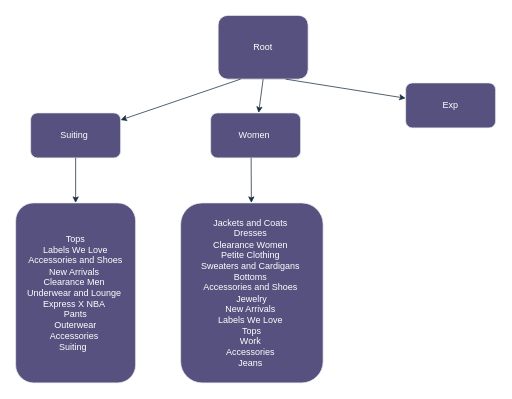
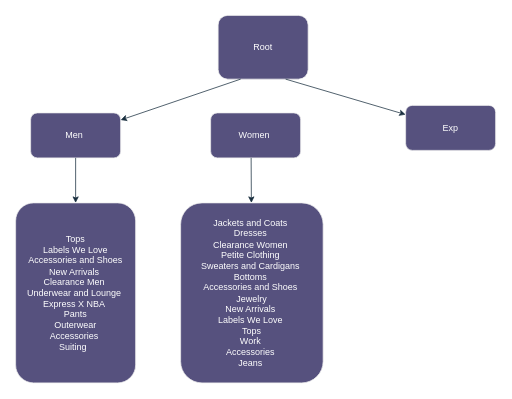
  <mxCell id="0" />
  <mxCell id="1" parent="0" />
  <mxCell id="2" value="Root" style="rounded=1;whiteSpace=wrap;html=1;labelBackgroundColor=none;fillColor=#56517E;strokeColor=#EEEEEE;fontColor=#FFFFFF;" vertex="1" parent="1"><mxGeometry x="290" y="20" width="120" height="85" as="geometry" /></mxCell>
  <mxCell id="3" value="" style="endArrow=classic;html=1;rounded=0;exitX=0.25;exitY=1;exitDx=0;exitDy=0;labelBackgroundColor=none;fontColor=default;strokeColor=#182E3E;" edge="1" parent="1" source="2" target="8"><mxGeometry width="50" height="50" relative="1" as="geometry"><mxPoint x="320" y="230" as="sourcePoint" /><mxPoint x="190" y="140" as="targetPoint" /></mxGeometry></mxCell>
- <mxCell id="4" value="" style="endArrow=classic;html=1;rounded=0;exitX=0.5;exitY=1;exitDx=0;exitDy=0;labelBackgroundColor=none;fontColor=default;strokeColor=#182E3E;" edge="1" parent="1" source="2" target="6"><mxGeometry width="50" height="50" relative="1" as="geometry"><mxPoint x="320" y="230" as="sourcePoint" /><mxPoint x="320" y="140" as="targetPoint" /></mxGeometry></mxCell>
  <mxCell id="5" value="" style="endArrow=classic;html=1;rounded=0;exitX=0.75;exitY=1;exitDx=0;exitDy=0;labelBackgroundColor=none;fontColor=default;strokeColor=#182E3E;" edge="1" parent="1" source="2" target="7"><mxGeometry width="50" height="50" relative="1" as="geometry"><mxPoint x="320" y="230" as="sourcePoint" /><mxPoint x="560" y="140" as="targetPoint" /></mxGeometry></mxCell>
  <mxCell id="6" value="Women&amp;nbsp;" style="rounded=1;whiteSpace=wrap;html=1;labelBackgroundColor=none;fillColor=#56517E;strokeColor=#EEEEEE;fontColor=#FFFFFF;" vertex="1" parent="1"><mxGeometry x="280" y="150" width="120" height="60" as="geometry" /></mxCell>
- <mxCell id="7" value="Exp" style="rounded=1;whiteSpace=wrap;html=1;labelBackgroundColor=none;fillColor=#56517E;strokeColor=#EEEEEE;fontColor=#FFFFFF;" vertex="1" parent="1"><mxGeometry x="540" y="110" width="120" height="60" as="geometry" /></mxCell>
- <mxCell id="8" value="Suiting&amp;nbsp;" style="rounded=1;whiteSpace=wrap;html=1;labelBackgroundColor=none;fillColor=#56517E;strokeColor=#EEEEEE;fontColor=#FFFFFF;" vertex="1" parent="1"><mxGeometry x="40" y="150" width="120" height="60" as="geometry" /></mxCell>
+ <mxCell id="7" value="Exp" style="rounded=1;whiteSpace=wrap;html=1;labelBackgroundColor=none;fillColor=#56517E;strokeColor=#EEEEEE;fontColor=#FFFFFF;" vertex="1" parent="1"><mxGeometry x="540" y="140" width="120" height="60" as="geometry" /></mxCell>
+ <mxCell id="8" value="Men&amp;nbsp;" style="rounded=1;whiteSpace=wrap;html=1;labelBackgroundColor=none;fillColor=#56517E;strokeColor=#EEEEEE;fontColor=#FFFFFF;" vertex="1" parent="1"><mxGeometry x="40" y="150" width="120" height="60" as="geometry" /></mxCell>
  <mxCell id="9" value="Tops&lt;br&gt;Labels We Love&lt;br&gt;Accessories and Shoes&lt;br&gt;New Arrivals&amp;nbsp;&lt;br&gt;Clearance Men&amp;nbsp;&lt;br&gt;Underwear and Lounge&amp;nbsp;&lt;br&gt;Express X NBA&amp;nbsp;&lt;br&gt;Pants&lt;br&gt;Outerwear&lt;br&gt;Accessories&amp;nbsp;&lt;br&gt;Suiting&amp;nbsp;&amp;nbsp;" style="rounded=1;whiteSpace=wrap;html=1;labelBackgroundColor=none;fillColor=#56517E;strokeColor=#EEEEEE;fontColor=#FFFFFF;" vertex="1" parent="1"><mxGeometry x="20" y="270" width="160" height="240" as="geometry" /></mxCell>
  <mxCell id="10" value="" style="endArrow=classic;html=1;rounded=0;exitX=0.5;exitY=1;exitDx=0;exitDy=0;entryX=0.5;entryY=0;entryDx=0;entryDy=0;labelBackgroundColor=none;fontColor=default;strokeColor=#182E3E;" edge="1" parent="1" source="8" target="9"><mxGeometry width="50" height="50" relative="1" as="geometry"><mxPoint x="320" y="260" as="sourcePoint" /><mxPoint x="370" y="210" as="targetPoint" /></mxGeometry></mxCell>
  <mxCell id="11" value="" style="endArrow=classic;html=1;rounded=0;exitX=0.45;exitY=1;exitDx=0;exitDy=0;exitPerimeter=0;labelBackgroundColor=none;fontColor=default;strokeColor=#182E3E;" edge="1" parent="1" source="6" target="12"><mxGeometry width="50" height="50" relative="1" as="geometry"><mxPoint x="320" y="260" as="sourcePoint" /><mxPoint x="343" y="270" as="targetPoint" /></mxGeometry></mxCell>
  <mxCell id="12" value="Jackets and Coats&amp;nbsp;&lt;br&gt;Dresses&amp;nbsp;&lt;br&gt;Clearance Women&amp;nbsp;&lt;br&gt;Petite Clothing&amp;nbsp;&lt;br&gt;Sweaters and Cardigans&amp;nbsp;&lt;br&gt;Bottoms&amp;nbsp;&lt;br&gt;Accessories and Shoes&amp;nbsp;&lt;br&gt;Jewelry&lt;br&gt;New Arrivals&amp;nbsp;&lt;br&gt;Labels We Love&amp;nbsp;&lt;br&gt;Tops&lt;br&gt;Work&amp;nbsp;&lt;br&gt;Accessories&amp;nbsp;&lt;br&gt;Jeans&amp;nbsp;" style="rounded=1;whiteSpace=wrap;html=1;labelBackgroundColor=none;fillColor=#56517E;strokeColor=#EEEEEE;fontColor=#FFFFFF;" vertex="1" parent="1"><mxGeometry x="240" y="270" width="190" height="240" as="geometry" /></mxCell>
